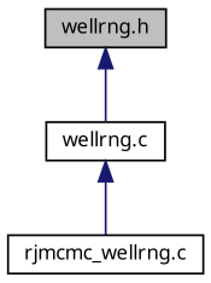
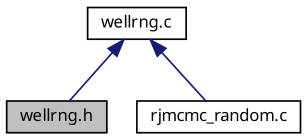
  digraph {
    node [color=black fillcolor=white fontname="FreeSans.ttf" fontsize=10 shape=record style=filled]
    edge [color=midnightblue dir=back fontname="FreeSans.ttf" fontsize=10 labelfontname="FreeSans.ttf" labelfontsize=10 style=solid]
    n1 [fillcolor=grey75 fontcolor=black height=0.2 label="wellrng.h" width=0.4]
    n2 [height=0.2 label="wellrng.c" width=0.4]
-   n3 [height=0.2 label="rjmcmc_wellrng.c" width=0.4]
-   n1 -> n2
+   n3 [height=0.2 label="rjmcmc_random.c" width=0.4]
+   n2 -> n1
    n2 -> n3
  }
